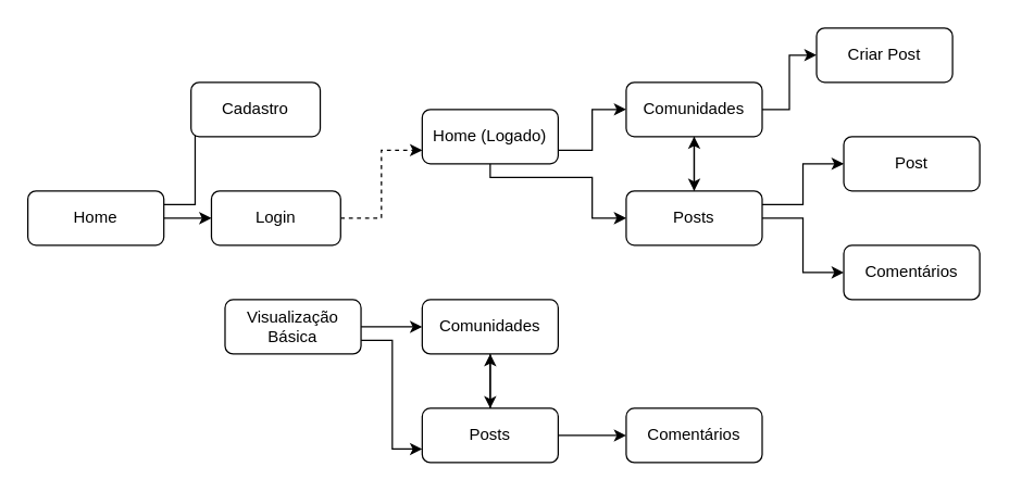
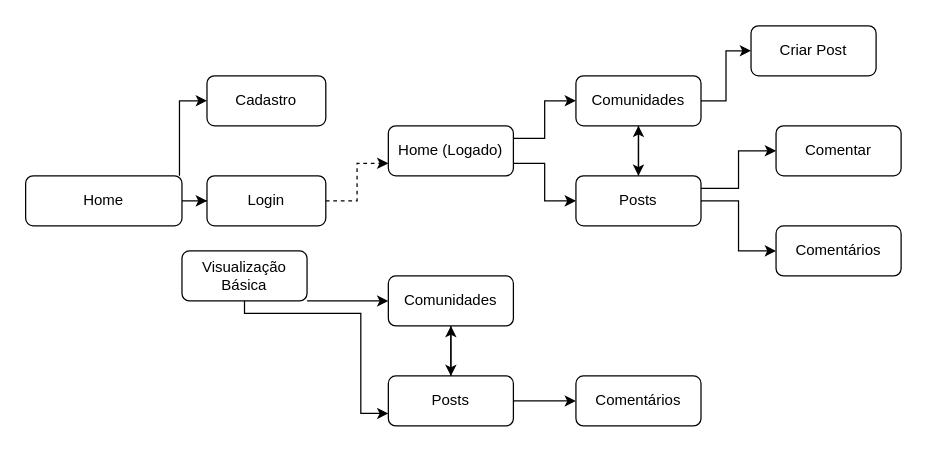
  <mxCell id="0" />
  <mxCell id="1" parent="0" />
  <mxCell id="2" style="edgeStyle=orthogonalEdgeStyle;rounded=0;orthogonalLoop=1;jettySize=auto;html=1;entryX=0;entryY=0.5;entryDx=0;entryDy=0;" edge="1" parent="1" source="4" target="5"><mxGeometry relative="1" as="geometry"><Array as="points"><mxPoint x="143" y="150" /><mxPoint x="143" y="80" /></Array></mxGeometry></mxCell>
  <mxCell id="3" style="edgeStyle=orthogonalEdgeStyle;rounded=0;orthogonalLoop=1;jettySize=auto;html=1;" edge="1" parent="1" source="4" target="7"><mxGeometry relative="1" as="geometry" /></mxCell>
- <mxCell id="4" value="Home" style="rounded=1;whiteSpace=wrap;html=1;" vertex="1" parent="1"><mxGeometry x="20" y="140" width="100" height="40" as="geometry" /></mxCell>
- <mxCell id="5" value="Cadastro" style="rounded=1;whiteSpace=wrap;html=1;" vertex="1" parent="1"><mxGeometry x="140" y="60" width="95" height="40" as="geometry" /></mxCell>
+ <mxCell id="4" value="Home" style="rounded=1;whiteSpace=wrap;html=1;" vertex="1" parent="1"><mxGeometry x="20" y="140" width="125" height="40" as="geometry" /></mxCell>
+ <mxCell id="5" value="Cadastro" style="rounded=1;whiteSpace=wrap;html=1;" vertex="1" parent="1"><mxGeometry x="165" y="60" width="95" height="40" as="geometry" /></mxCell>
  <mxCell id="6" style="edgeStyle=orthogonalEdgeStyle;rounded=0;orthogonalLoop=1;jettySize=auto;html=1;entryX=0;entryY=0.75;entryDx=0;entryDy=0;dashed=1;" edge="1" parent="1" source="7" target="10"><mxGeometry relative="1" as="geometry" /></mxCell>
- <mxCell id="7" value="Login" style="rounded=1;whiteSpace=wrap;html=1;" vertex="1" parent="1"><mxGeometry x="155" y="140" width="95" height="40" as="geometry" /></mxCell>
+ <mxCell id="7" value="Login" style="rounded=1;whiteSpace=wrap;html=1;" vertex="1" parent="1"><mxGeometry x="165" y="140" width="95" height="40" as="geometry" /></mxCell>
  <mxCell id="8" style="edgeStyle=orthogonalEdgeStyle;rounded=0;orthogonalLoop=1;jettySize=auto;html=1;" edge="1" parent="1" source="10" target="22"><mxGeometry relative="1" as="geometry"><Array as="points"><mxPoint x="435" y="110" /><mxPoint x="435" y="80" /></Array></mxGeometry></mxCell>
  <mxCell id="9" style="edgeStyle=orthogonalEdgeStyle;rounded=0;orthogonalLoop=1;jettySize=auto;html=1;" edge="1" parent="1" source="10" target="26"><mxGeometry relative="1" as="geometry"><Array as="points"><mxPoint x="435" y="130" /><mxPoint x="435" y="160" /></Array></mxGeometry></mxCell>
- <mxCell id="10" value="Home (Logado)" style="rounded=1;whiteSpace=wrap;html=1;" vertex="1" parent="1"><mxGeometry x="310" y="80" width="100" height="40" as="geometry" /></mxCell>
+ <mxCell id="10" value="Home (Logado)" style="rounded=1;whiteSpace=wrap;html=1;" vertex="1" parent="1"><mxGeometry x="310" y="100" width="100" height="40" as="geometry" /></mxCell>
  <mxCell id="11" style="edgeStyle=orthogonalEdgeStyle;rounded=0;orthogonalLoop=1;jettySize=auto;html=1;entryX=0;entryY=0.75;entryDx=0;entryDy=0;" edge="1" parent="1" source="13" target="18"><mxGeometry relative="1" as="geometry"><Array as="points"><mxPoint x="288" y="250" /><mxPoint x="288" y="330" /></Array></mxGeometry></mxCell>
  <mxCell id="12" style="edgeStyle=orthogonalEdgeStyle;rounded=0;orthogonalLoop=1;jettySize=auto;html=1;" edge="1" parent="1" source="13" target="15"><mxGeometry relative="1" as="geometry"><Array as="points"><mxPoint x="280" y="240" /><mxPoint x="280" y="240" /></Array></mxGeometry></mxCell>
- <mxCell id="13" value="Visualização Básica" style="rounded=1;whiteSpace=wrap;html=1;" vertex="1" parent="1"><mxGeometry x="165" y="220" width="100" height="40" as="geometry" /></mxCell>
+ <mxCell id="13" value="Visualização Básica" style="rounded=1;whiteSpace=wrap;html=1;" vertex="1" parent="1"><mxGeometry x="145" y="200" width="100" height="40" as="geometry" /></mxCell>
  <mxCell id="14" style="edgeStyle=orthogonalEdgeStyle;rounded=0;orthogonalLoop=1;jettySize=auto;html=1;" edge="1" parent="1" source="15" target="18"><mxGeometry relative="1" as="geometry" /></mxCell>
  <mxCell id="15" value="Comunidades" style="rounded=1;whiteSpace=wrap;html=1;" vertex="1" parent="1"><mxGeometry x="310" y="220" width="100" height="40" as="geometry" /></mxCell>
  <mxCell id="16" style="edgeStyle=orthogonalEdgeStyle;rounded=0;orthogonalLoop=1;jettySize=auto;html=1;entryX=0.5;entryY=1;entryDx=0;entryDy=0;" edge="1" parent="1" source="18" target="15"><mxGeometry relative="1" as="geometry" /></mxCell>
  <mxCell id="17" style="edgeStyle=orthogonalEdgeStyle;rounded=0;orthogonalLoop=1;jettySize=auto;html=1;" edge="1" parent="1" source="18" target="19"><mxGeometry relative="1" as="geometry" /></mxCell>
  <mxCell id="18" value="Posts" style="rounded=1;whiteSpace=wrap;html=1;" vertex="1" parent="1"><mxGeometry x="310" y="300" width="100" height="40" as="geometry" /></mxCell>
  <mxCell id="19" value="Comentários" style="rounded=1;whiteSpace=wrap;html=1;" vertex="1" parent="1"><mxGeometry x="460" y="300" width="100" height="40" as="geometry" /></mxCell>
  <mxCell id="20" style="edgeStyle=orthogonalEdgeStyle;rounded=0;orthogonalLoop=1;jettySize=auto;html=1;" edge="1" parent="1" source="22" target="28"><mxGeometry relative="1" as="geometry" /></mxCell>
  <mxCell id="21" style="edgeStyle=orthogonalEdgeStyle;rounded=0;orthogonalLoop=1;jettySize=auto;html=1;entryX=0.5;entryY=0;entryDx=0;entryDy=0;" edge="1" parent="1" source="22" target="26"><mxGeometry relative="1" as="geometry" /></mxCell>
  <mxCell id="22" value="Comunidades" style="rounded=1;whiteSpace=wrap;html=1;" vertex="1" parent="1"><mxGeometry x="460" y="60" width="100" height="40" as="geometry" /></mxCell>
  <mxCell id="23" style="edgeStyle=orthogonalEdgeStyle;rounded=0;orthogonalLoop=1;jettySize=auto;html=1;" edge="1" parent="1" source="26" target="29"><mxGeometry relative="1" as="geometry"><Array as="points"><mxPoint x="590" y="150" /><mxPoint x="590" y="120" /></Array></mxGeometry></mxCell>
  <mxCell id="24" style="edgeStyle=orthogonalEdgeStyle;rounded=0;orthogonalLoop=1;jettySize=auto;html=1;" edge="1" parent="1" source="26" target="27"><mxGeometry relative="1" as="geometry"><Array as="points"><mxPoint x="590" y="160" /><mxPoint x="590" y="200" /></Array></mxGeometry></mxCell>
  <mxCell id="25" style="edgeStyle=orthogonalEdgeStyle;rounded=0;orthogonalLoop=1;jettySize=auto;html=1;" edge="1" parent="1" source="26" target="22"><mxGeometry relative="1" as="geometry" /></mxCell>
  <mxCell id="26" value="Posts" style="rounded=1;whiteSpace=wrap;html=1;" vertex="1" parent="1"><mxGeometry x="460" y="140" width="100" height="40" as="geometry" /></mxCell>
  <mxCell id="27" value="Comentários" style="rounded=1;whiteSpace=wrap;html=1;" vertex="1" parent="1"><mxGeometry x="620" y="180" width="100" height="40" as="geometry" /></mxCell>
  <mxCell id="28" value="Criar Post" style="rounded=1;whiteSpace=wrap;html=1;" vertex="1" parent="1"><mxGeometry x="600" y="20" width="100" height="40" as="geometry" /></mxCell>
- <mxCell id="29" value="Post" style="rounded=1;whiteSpace=wrap;html=1;" vertex="1" parent="1"><mxGeometry x="620" y="100" width="100" height="40" as="geometry" /></mxCell>
+ <mxCell id="29" value="Comentar" style="rounded=1;whiteSpace=wrap;html=1;" vertex="1" parent="1"><mxGeometry x="620" y="100" width="100" height="40" as="geometry" /></mxCell>
